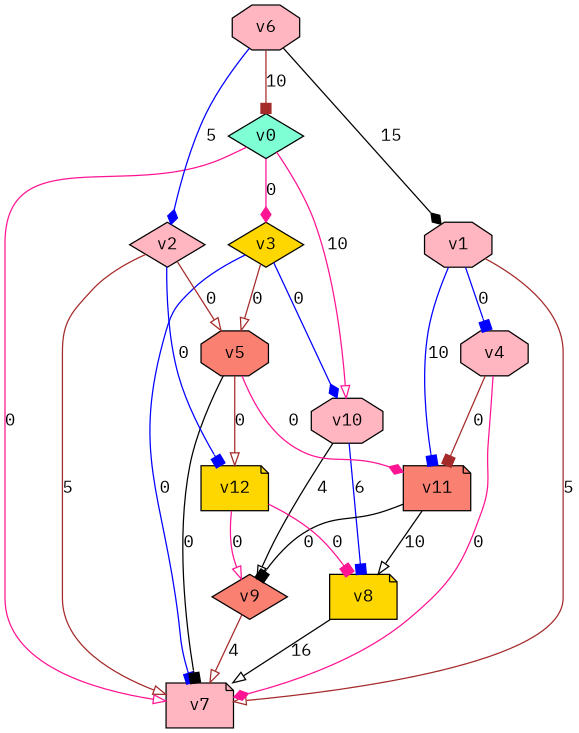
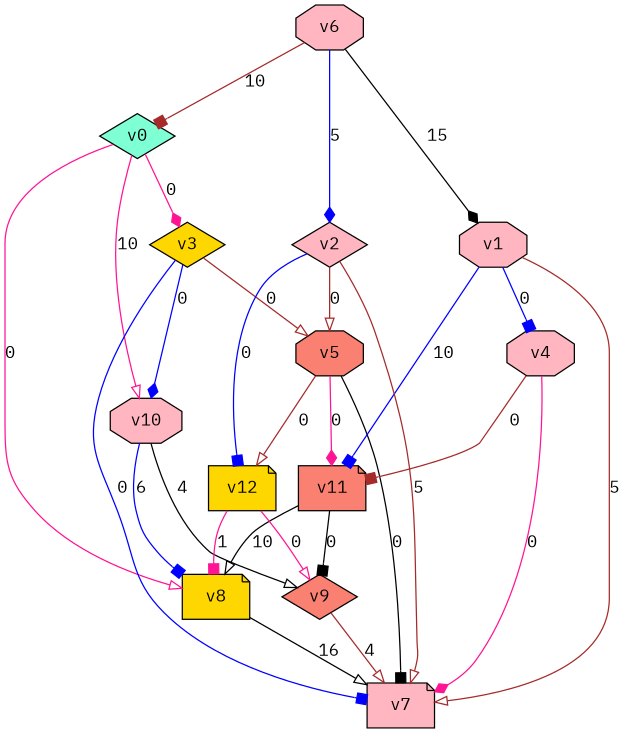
  digraph {
    fontname="IBM Plex Mono"
    node [fillcolor=lightpink fontname="IBM Plex Mono" shape=octagon style=filled]
    edge [arrowhead=onormal color=brown fontname="IBM Plex Mono"]
    n1 [fillcolor=aquamarine label=v0 shape=diamond]
    n2 [fillcolor=gold label=v3 shape=diamond]
    n3 [label=v7 shape=note]
    n4 [label=v10]
    n5 [fillcolor=salmon label=v5]
    n6 [fillcolor=gold label=v8 shape=note]
    n7 [fillcolor=salmon label=v9 shape=diamond]
    n8 [label=v1]
    n9 [label=v4]
    n10 [fillcolor=salmon label=v11 shape=note]
    n11 [label=v2 shape=diamond]
    n12 [fillcolor=gold label=v12 shape=note]
    n13 [label=v6]
    n1 -> n2 [arrowhead=diamond color=deeppink label=0]
-   n1 -> n3 [color=deeppink label=0]
+   n1 -> n6 [color=deeppink label=0]
    n1 -> n4 [color=deeppink label=10]
    n2 -> n3 [arrowhead=box color=blue label=0]
    n2 -> n4 [arrowhead=diamond color=blue label=0]
    n2 -> n5 [label=0]
    n4 -> n6 [arrowhead=box color=blue label=6]
    n4 -> n7 [color=black label=4]
    n5 -> n3 [arrowhead=box color=black label=0]
    n5 -> n10 [arrowhead=diamond color=deeppink label=0]
    n5 -> n12 [label=0]
    n6 -> n3 [color=black label=16]
    n7 -> n3 [label=4]
    n8 -> n3 [label=5]
    n8 -> n9 [arrowhead=box color=blue label=0]
    n8 -> n10 [arrowhead=box color=blue label=10]
    n9 -> n3 [arrowhead=diamond color=deeppink label=0]
    n9 -> n10 [arrowhead=box label=0]
    n10 -> n6 [color=black label=10]
    n10 -> n7 [arrowhead=box color=black label=0]
    n11 -> n3 [label=5]
    n11 -> n5 [label=0]
    n11 -> n12 [arrowhead=box color=blue label=0]
-   n12 -> n6 [arrowhead=box color=deeppink label=0]
+   n12 -> n6 [arrowhead=box color=deeppink label=1]
    n12 -> n7 [color=deeppink label=0]
    n13 -> n1 [arrowhead=box label=10]
    n13 -> n8 [arrowhead=diamond color=black label=15]
    n13 -> n11 [arrowhead=diamond color=blue label=5]
  }
